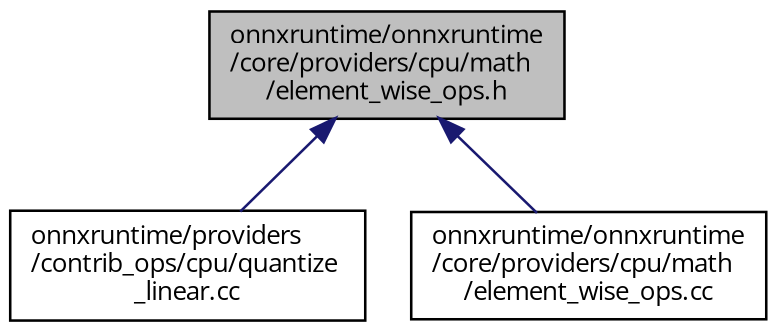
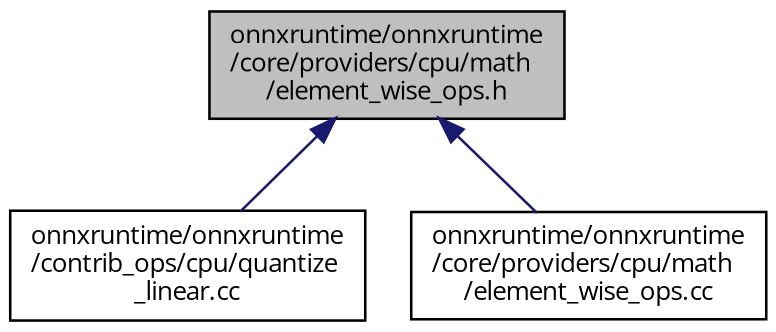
  digraph {
    fontname="Open Sans"
    node [color=black fillcolor=white fontname="Open Sans" fontsize=10 shape=record style=filled]
    edge [color=midnightblue dir=back fontname="Open Sans" fontsize=10 labelfontname=Helvetica labelfontsize=10 style=solid]
    n1 [fillcolor=grey75 fontcolor=black height=0.2 label="onnxruntime/onnxruntime\l/core/providers/cpu/math\l/element_wise_ops.h" width=0.4]
-   n2 [height=0.2 label="onnxruntime/providers\l/contrib_ops/cpu/quantize\l_linear.cc" width=0.4]
+   n2 [height=0.2 label="onnxruntime/onnxruntime\l/contrib_ops/cpu/quantize\l_linear.cc" width=0.4]
    n3 [height=0.2 label="onnxruntime/onnxruntime\l/core/providers/cpu/math\l/element_wise_ops.cc" width=0.4]
    n1 -> n2
    n1 -> n3
  }
